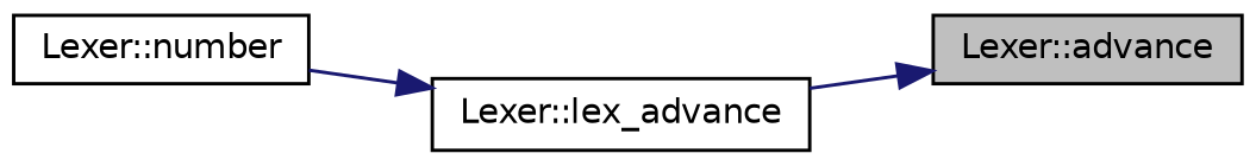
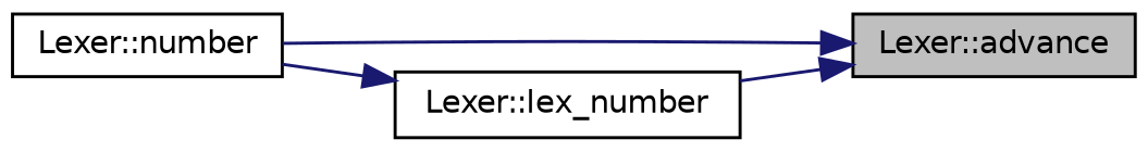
  digraph {
    rankdir=RL
    node [color=black fillcolor=white fontname=Helvetica fontsize=10 shape=record style=filled]
    edge [color=midnightblue dir=back fontname=Helvetica fontsize=10 labelfontname=Helvetica labelfontsize=10 style=solid]
    n1 [fillcolor=grey75 fontcolor=black height=0.2 label="Lexer::advance" width=0.4]
    n2 [height=0.2 label="Lexer::number" width=0.4]
-   n3 [height=0.2 label="Lexer::lex_advance" width=0.4]
+   n3 [height=0.2 label="Lexer::lex_number" width=0.4]
+   n1 -> n2
    n1 -> n3
    n3 -> n2
  }
